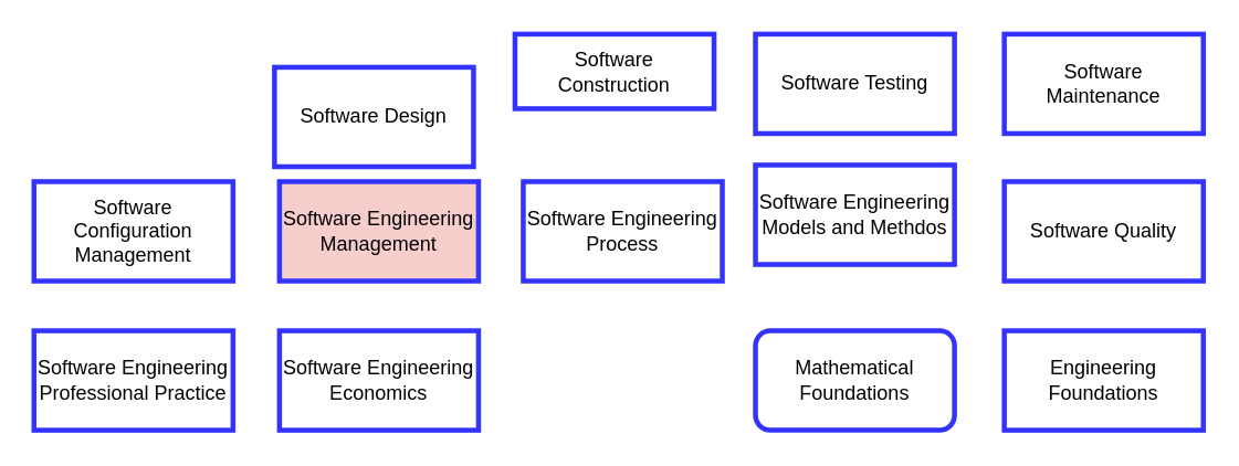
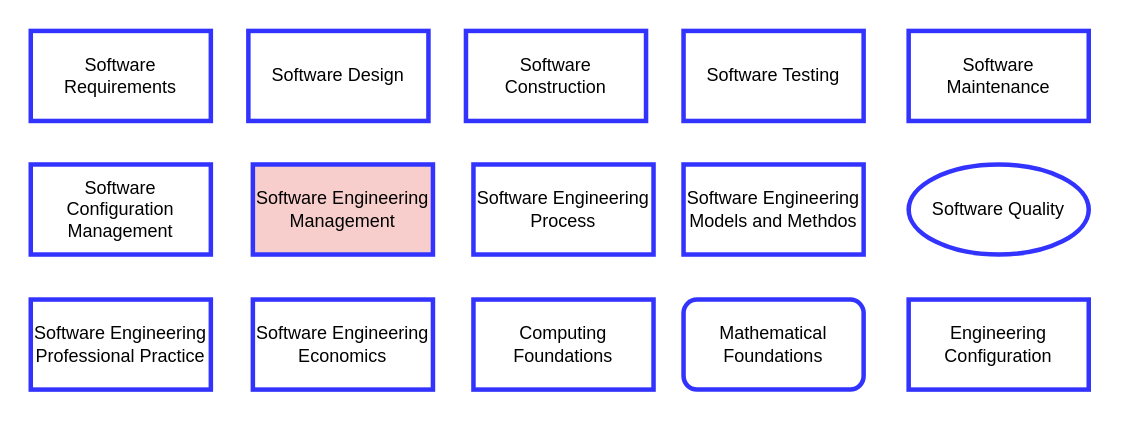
  <mxCell id="0" />
  <mxCell id="1" parent="0" />
- <mxCell id="3" value="Software Design" style="rounded=0;whiteSpace=wrap;html=1;strokeColor=#3333FF;strokeWidth=3;" vertex="1" parent="1"><mxGeometry x="165" y="40" width="120" height="60" as="geometry" /></mxCell>
- <mxCell id="4" value="Software Construction" style="rounded=0;whiteSpace=wrap;html=1;strokeColor=#3333FF;strokeWidth=3;" vertex="1" parent="1"><mxGeometry x="310" y="20" width="120" height="45" as="geometry" /></mxCell>
+ <mxCell id="2" value="Software Requirements" style="rounded=0;whiteSpace=wrap;html=1;strokeColor=#3333FF;strokeWidth=3;" vertex="1" parent="1"><mxGeometry x="20" y="20" width="120" height="60" as="geometry" /></mxCell>
+ <mxCell id="3" value="Software Design" style="rounded=0;whiteSpace=wrap;html=1;strokeColor=#3333FF;strokeWidth=3;" vertex="1" parent="1"><mxGeometry x="165" y="20" width="120" height="60" as="geometry" /></mxCell>
+ <mxCell id="4" value="Software Construction" style="rounded=0;whiteSpace=wrap;html=1;strokeColor=#3333FF;strokeWidth=3;" vertex="1" parent="1"><mxGeometry x="310" y="20" width="120" height="60" as="geometry" /></mxCell>
  <mxCell id="5" value="Software Testing" style="rounded=0;whiteSpace=wrap;html=1;strokeColor=#3333FF;strokeWidth=3;" vertex="1" parent="1"><mxGeometry x="455" y="20" width="120" height="60" as="geometry" /></mxCell>
  <mxCell id="6" value="Software Maintenance" style="rounded=0;whiteSpace=wrap;html=1;strokeWidth=3;strokeColor=#3333FF;" vertex="1" parent="1"><mxGeometry x="605" y="20" width="120" height="60" as="geometry" /></mxCell>
  <mxCell id="7" value="Software Configuration Management" style="rounded=0;whiteSpace=wrap;html=1;strokeColor=#3333FF;strokeWidth=3;" vertex="1" parent="1"><mxGeometry x="20" y="109" width="120" height="60" as="geometry" /></mxCell>
  <mxCell id="8" value="Software Engineering Management" style="rounded=0;whiteSpace=wrap;html=1;strokeColor=#3333FF;strokeWidth=3;fillColor=#f8cecc;" vertex="1" parent="1"><mxGeometry x="168" y="109" width="120" height="60" as="geometry" /></mxCell>
  <mxCell id="9" value="Software Engineering Process" style="rounded=0;whiteSpace=wrap;html=1;strokeColor=#3333FF;strokeWidth=3;" vertex="1" parent="1"><mxGeometry x="315" y="109" width="120" height="60" as="geometry" /></mxCell>
- <mxCell id="10" value="Software Engineering Models and Methdos" style="rounded=0;whiteSpace=wrap;html=1;strokeColor=#3333FF;strokeWidth=3;" vertex="1" parent="1"><mxGeometry x="455" y="99" width="120" height="60" as="geometry" /></mxCell>
- <mxCell id="11" value="Software Quality" style="rounded=0;whiteSpace=wrap;html=1;strokeWidth=3;strokeColor=#3333FF;" vertex="1" parent="1"><mxGeometry x="605" y="109" width="120" height="60" as="geometry" /></mxCell>
+ <mxCell id="10" value="Software Engineering Models and Methdos" style="rounded=0;whiteSpace=wrap;html=1;strokeColor=#3333FF;strokeWidth=3;" vertex="1" parent="1"><mxGeometry x="455" y="109" width="120" height="60" as="geometry" /></mxCell>
+ <mxCell id="11" value="Software Quality" style="ellipse;whiteSpace=wrap;html=1;strokeWidth=3;strokeColor=#3333FF;" vertex="1" parent="1"><mxGeometry x="605" y="109" width="120" height="60" as="geometry" /></mxCell>
  <mxCell id="12" value="Software Engineering Professional Practice" style="rounded=0;whiteSpace=wrap;html=1;strokeColor=#3333FF;strokeWidth=3;" vertex="1" parent="1"><mxGeometry x="20" y="199" width="120" height="60" as="geometry" /></mxCell>
  <mxCell id="13" value="Software Engineering Economics" style="rounded=0;whiteSpace=wrap;html=1;strokeColor=#3333FF;strokeWidth=3;" vertex="1" parent="1"><mxGeometry x="168" y="199" width="120" height="60" as="geometry" /></mxCell>
+ <mxCell id="14" value="Computing Foundations" style="rounded=0;whiteSpace=wrap;html=1;strokeColor=#3333FF;strokeWidth=3;" vertex="1" parent="1"><mxGeometry x="315" y="199" width="120" height="60" as="geometry" /></mxCell>
  <mxCell id="15" value="Mathematical Foundations" style="whiteSpace=wrap;html=1;strokeColor=#3333FF;strokeWidth=3;rounded=1;" vertex="1" parent="1"><mxGeometry x="455" y="199" width="120" height="60" as="geometry" /></mxCell>
- <mxCell id="16" value="Engineering Foundations" style="rounded=0;whiteSpace=wrap;html=1;strokeColor=#3333FF;strokeWidth=3;" vertex="1" parent="1"><mxGeometry x="605" y="199" width="120" height="60" as="geometry" /></mxCell>
+ <mxCell id="16" value="Engineering Configuration" style="rounded=0;whiteSpace=wrap;html=1;strokeColor=#3333FF;strokeWidth=3;" vertex="1" parent="1"><mxGeometry x="605" y="199" width="120" height="60" as="geometry" /></mxCell>
